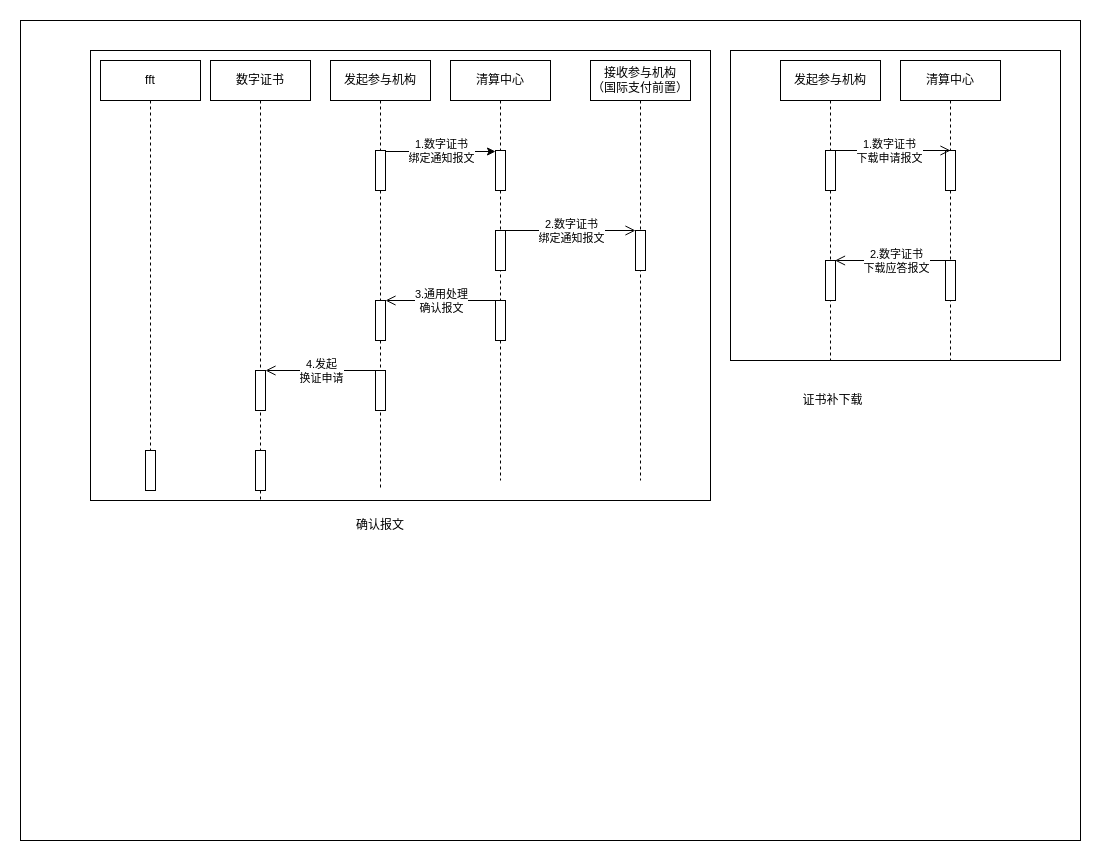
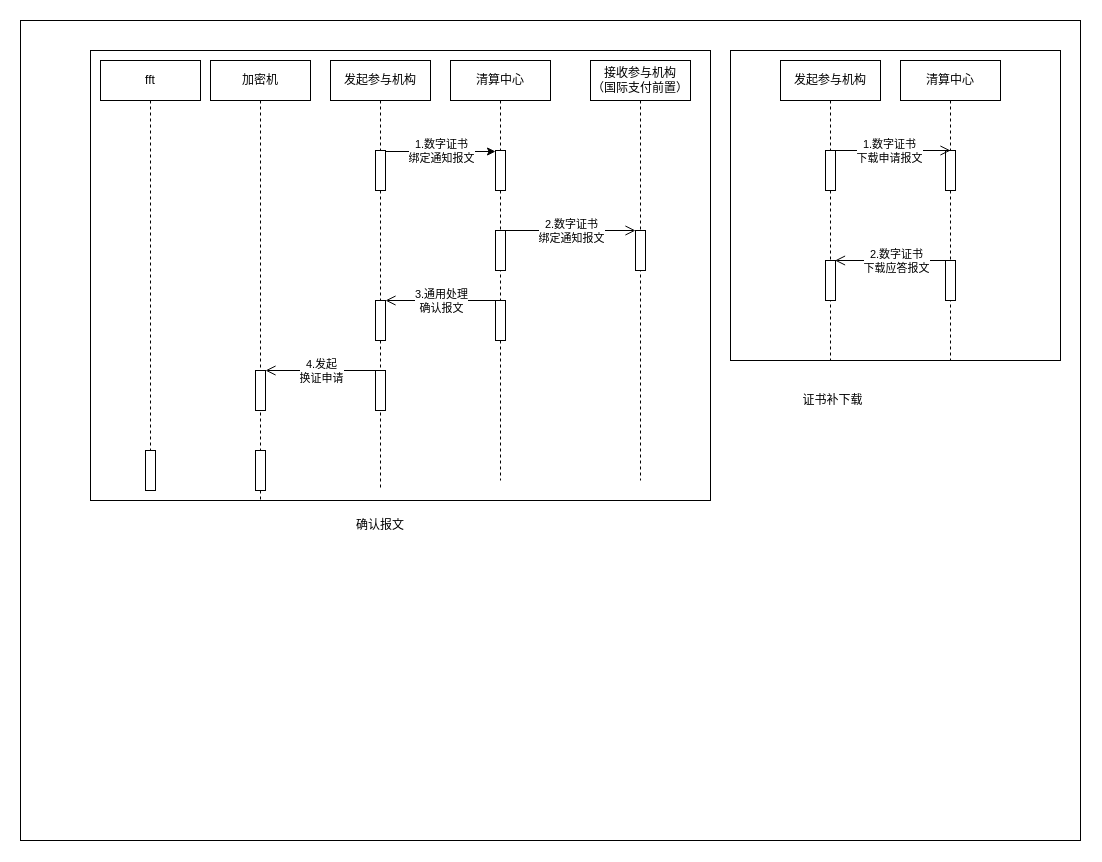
  <mxCell id="0" />
  <mxCell id="1" parent="0" />
  <mxCell id="2" value="" style="rounded=0;whiteSpace=wrap;html=1;" vertex="1" parent="1"><mxGeometry x="20" y="20" width="1060" height="820" as="geometry" /></mxCell>
  <mxCell id="3" value="" style="rounded=0;whiteSpace=wrap;html=1;" vertex="1" parent="1"><mxGeometry x="90" y="50" width="620" height="450" as="geometry" /></mxCell>
  <mxCell id="4" value="清算中心" style="shape=umlLifeline;perimeter=lifelinePerimeter;whiteSpace=wrap;html=1;container=1;dropTarget=0;collapsible=0;recursiveResize=0;outlineConnect=0;portConstraint=eastwest;newEdgeStyle={&quot;edgeStyle&quot;:&quot;elbowEdgeStyle&quot;,&quot;elbow&quot;:&quot;vertical&quot;,&quot;curved&quot;:0,&quot;rounded&quot;:0};" vertex="1" parent="1"><mxGeometry x="450" y="60" width="100" height="420" as="geometry" /></mxCell>
  <mxCell id="5" value="" style="html=1;points=[[0,0,0,0,5],[0,1,0,0,-5],[1,0,0,0,5],[1,1,0,0,-5]];perimeter=orthogonalPerimeter;outlineConnect=0;targetShapes=umlLifeline;portConstraint=eastwest;newEdgeStyle={&quot;curved&quot;:0,&quot;rounded&quot;:0};" vertex="1" parent="4"><mxGeometry x="45" y="90" width="10" height="40" as="geometry" /></mxCell>
  <mxCell id="6" value="" style="html=1;points=[[0,0,0,0,5],[0,1,0,0,-5],[1,0,0,0,5],[1,1,0,0,-5]];perimeter=orthogonalPerimeter;outlineConnect=0;targetShapes=umlLifeline;portConstraint=eastwest;newEdgeStyle={&quot;curved&quot;:0,&quot;rounded&quot;:0};" vertex="1" parent="4"><mxGeometry x="45" y="170" width="10" height="40" as="geometry" /></mxCell>
  <mxCell id="7" value="" style="html=1;points=[[0,0,0,0,5],[0,1,0,0,-5],[1,0,0,0,5],[1,1,0,0,-5]];perimeter=orthogonalPerimeter;outlineConnect=0;targetShapes=umlLifeline;portConstraint=eastwest;newEdgeStyle={&quot;curved&quot;:0,&quot;rounded&quot;:0};" vertex="1" parent="4"><mxGeometry x="45" y="240" width="10" height="40" as="geometry" /></mxCell>
  <mxCell id="8" value="发起参与机构&lt;br&gt;" style="shape=umlLifeline;perimeter=lifelinePerimeter;whiteSpace=wrap;html=1;container=1;dropTarget=0;collapsible=0;recursiveResize=0;outlineConnect=0;portConstraint=eastwest;newEdgeStyle={&quot;edgeStyle&quot;:&quot;elbowEdgeStyle&quot;,&quot;elbow&quot;:&quot;vertical&quot;,&quot;curved&quot;:0,&quot;rounded&quot;:0};" vertex="1" parent="1"><mxGeometry x="330" y="60" width="100" height="430" as="geometry" /></mxCell>
  <mxCell id="9" value="" style="html=1;points=[[0,0,0,0,5],[0,1,0,0,-5],[1,0,0,0,5],[1,1,0,0,-5]];perimeter=orthogonalPerimeter;outlineConnect=0;targetShapes=umlLifeline;portConstraint=eastwest;newEdgeStyle={&quot;curved&quot;:0,&quot;rounded&quot;:0};" vertex="1" parent="8"><mxGeometry x="45" y="90" width="10" height="40" as="geometry" /></mxCell>
  <mxCell id="10" value="" style="html=1;points=[[0,0,0,0,5],[0,1,0,0,-5],[1,0,0,0,5],[1,1,0,0,-5]];perimeter=orthogonalPerimeter;outlineConnect=0;targetShapes=umlLifeline;portConstraint=eastwest;newEdgeStyle={&quot;curved&quot;:0,&quot;rounded&quot;:0};" vertex="1" parent="8"><mxGeometry x="45" y="240" width="10" height="40" as="geometry" /></mxCell>
  <mxCell id="11" value="" style="endArrow=classic;html=1;rounded=0;" edge="1" parent="1"><mxGeometry width="50" height="50" relative="1" as="geometry"><mxPoint x="385" y="151" as="sourcePoint" /><mxPoint x="495" y="151" as="targetPoint" /></mxGeometry></mxCell>
  <mxCell id="12" value="1.数字证书&lt;br&gt;绑定通知报文" style="edgeLabel;html=1;align=center;verticalAlign=middle;resizable=0;points=[];" vertex="1" connectable="0" parent="11"><mxGeometry x="-0.2" y="1" relative="1" as="geometry"><mxPoint x="11" as="offset" /></mxGeometry></mxCell>
  <mxCell id="13" value="接收参与机构&lt;br&gt;（国际支付前置）" style="shape=umlLifeline;perimeter=lifelinePerimeter;whiteSpace=wrap;html=1;container=1;dropTarget=0;collapsible=0;recursiveResize=0;outlineConnect=0;portConstraint=eastwest;newEdgeStyle={&quot;edgeStyle&quot;:&quot;elbowEdgeStyle&quot;,&quot;elbow&quot;:&quot;vertical&quot;,&quot;curved&quot;:0,&quot;rounded&quot;:0};" vertex="1" parent="1"><mxGeometry x="590" y="60" width="100" height="420" as="geometry" /></mxCell>
  <mxCell id="14" value="" style="html=1;points=[[0,0,0,0,5],[0,1,0,0,-5],[1,0,0,0,5],[1,1,0,0,-5]];perimeter=orthogonalPerimeter;outlineConnect=0;targetShapes=umlLifeline;portConstraint=eastwest;newEdgeStyle={&quot;curved&quot;:0,&quot;rounded&quot;:0};" vertex="1" parent="13"><mxGeometry x="45" y="170" width="10" height="40" as="geometry" /></mxCell>
  <mxCell id="15" value="" style="endArrow=open;startArrow=none;endFill=0;startFill=0;endSize=8;html=1;verticalAlign=bottom;labelBackgroundColor=none;strokeWidth=1;rounded=0;" edge="1" parent="1"><mxGeometry width="160" relative="1" as="geometry"><mxPoint x="505" y="230" as="sourcePoint" /><mxPoint x="635" y="230" as="targetPoint" /></mxGeometry></mxCell>
  <mxCell id="16" value="2.数字证书&lt;br&gt;绑定通知报文" style="edgeLabel;html=1;align=center;verticalAlign=middle;resizable=0;points=[];" vertex="1" connectable="0" parent="15"><mxGeometry x="0.169" y="1" relative="1" as="geometry"><mxPoint x="-11" y="1" as="offset" /></mxGeometry></mxCell>
  <mxCell id="17" value="" style="endArrow=open;startArrow=none;endFill=0;startFill=0;endSize=8;html=1;verticalAlign=bottom;labelBackgroundColor=none;strokeWidth=1;rounded=0;" edge="1" parent="1"><mxGeometry width="160" relative="1" as="geometry"><mxPoint x="495" y="300" as="sourcePoint" /><mxPoint x="385" y="300" as="targetPoint" /></mxGeometry></mxCell>
  <mxCell id="18" value="3.通用处理&lt;br&gt;确认报文" style="edgeLabel;html=1;align=center;verticalAlign=middle;resizable=0;points=[];" vertex="1" connectable="0" parent="17"><mxGeometry x="0.169" y="1" relative="1" as="geometry"><mxPoint x="9" y="-1" as="offset" /></mxGeometry></mxCell>
  <mxCell id="19" value="" style="rounded=0;whiteSpace=wrap;html=1;" vertex="1" parent="1"><mxGeometry x="730" y="50" width="330" height="310" as="geometry" /></mxCell>
  <mxCell id="20" value="清算中心" style="shape=umlLifeline;perimeter=lifelinePerimeter;whiteSpace=wrap;html=1;container=1;dropTarget=0;collapsible=0;recursiveResize=0;outlineConnect=0;portConstraint=eastwest;newEdgeStyle={&quot;edgeStyle&quot;:&quot;elbowEdgeStyle&quot;,&quot;elbow&quot;:&quot;vertical&quot;,&quot;curved&quot;:0,&quot;rounded&quot;:0};" vertex="1" parent="1"><mxGeometry x="900" y="60" width="100" height="300" as="geometry" /></mxCell>
  <mxCell id="21" value="" style="html=1;points=[[0,0,0,0,5],[0,1,0,0,-5],[1,0,0,0,5],[1,1,0,0,-5]];perimeter=orthogonalPerimeter;outlineConnect=0;targetShapes=umlLifeline;portConstraint=eastwest;newEdgeStyle={&quot;curved&quot;:0,&quot;rounded&quot;:0};" vertex="1" parent="20"><mxGeometry x="45" y="90" width="10" height="40" as="geometry" /></mxCell>
  <mxCell id="22" value="" style="html=1;points=[[0,0,0,0,5],[0,1,0,0,-5],[1,0,0,0,5],[1,1,0,0,-5]];perimeter=orthogonalPerimeter;outlineConnect=0;targetShapes=umlLifeline;portConstraint=eastwest;newEdgeStyle={&quot;curved&quot;:0,&quot;rounded&quot;:0};" vertex="1" parent="20"><mxGeometry x="45" y="200" width="10" height="40" as="geometry" /></mxCell>
  <mxCell id="23" value="发起参与机构" style="shape=umlLifeline;perimeter=lifelinePerimeter;whiteSpace=wrap;html=1;container=1;dropTarget=0;collapsible=0;recursiveResize=0;outlineConnect=0;portConstraint=eastwest;newEdgeStyle={&quot;edgeStyle&quot;:&quot;elbowEdgeStyle&quot;,&quot;elbow&quot;:&quot;vertical&quot;,&quot;curved&quot;:0,&quot;rounded&quot;:0};" vertex="1" parent="1"><mxGeometry x="780" y="60" width="100" height="300" as="geometry" /></mxCell>
  <mxCell id="24" value="" style="html=1;points=[[0,0,0,0,5],[0,1,0,0,-5],[1,0,0,0,5],[1,1,0,0,-5]];perimeter=orthogonalPerimeter;outlineConnect=0;targetShapes=umlLifeline;portConstraint=eastwest;newEdgeStyle={&quot;curved&quot;:0,&quot;rounded&quot;:0};" vertex="1" parent="23"><mxGeometry x="45" y="90" width="10" height="40" as="geometry" /></mxCell>
  <mxCell id="25" value="" style="endArrow=open;startArrow=none;endFill=0;startFill=0;endSize=8;html=1;verticalAlign=bottom;labelBackgroundColor=none;strokeWidth=1;rounded=0;" edge="1" parent="1"><mxGeometry width="160" relative="1" as="geometry"><mxPoint x="830" y="150" as="sourcePoint" /><mxPoint x="950" y="150" as="targetPoint" /></mxGeometry></mxCell>
  <mxCell id="26" value="1.数字证书&lt;br&gt;下载申请报文" style="edgeLabel;html=1;align=center;verticalAlign=middle;resizable=0;points=[];" vertex="1" connectable="0" parent="25"><mxGeometry x="-0.35" y="-1" relative="1" as="geometry"><mxPoint x="19" y="-1" as="offset" /></mxGeometry></mxCell>
  <mxCell id="27" value="" style="html=1;points=[[0,0,0,0,5],[0,1,0,0,-5],[1,0,0,0,5],[1,1,0,0,-5]];perimeter=orthogonalPerimeter;outlineConnect=0;targetShapes=umlLifeline;portConstraint=eastwest;newEdgeStyle={&quot;curved&quot;:0,&quot;rounded&quot;:0};" vertex="1" parent="1"><mxGeometry x="825" y="260" width="10" height="40" as="geometry" /></mxCell>
  <mxCell id="28" value="" style="endArrow=open;startArrow=none;endFill=0;startFill=0;endSize=8;html=1;verticalAlign=bottom;labelBackgroundColor=none;strokeWidth=1;rounded=0;" edge="1" parent="1"><mxGeometry width="160" relative="1" as="geometry"><mxPoint x="945" y="260" as="sourcePoint" /><mxPoint x="834.5" y="260" as="targetPoint" /></mxGeometry></mxCell>
  <mxCell id="29" value="2.数字证书&lt;br&gt;下载应答报文" style="edgeLabel;html=1;align=center;verticalAlign=middle;resizable=0;points=[];" vertex="1" connectable="0" parent="28"><mxGeometry x="-0.35" y="-1" relative="1" as="geometry"><mxPoint x="-14" y="1" as="offset" /></mxGeometry></mxCell>
  <mxCell id="30" value="确认报文" style="text;html=1;strokeColor=none;fillColor=none;align=center;verticalAlign=middle;whiteSpace=wrap;rounded=0;" vertex="1" parent="1"><mxGeometry x="350" y="510" width="60" height="30" as="geometry" /></mxCell>
  <mxCell id="31" value="证书补下载" style="text;html=1;strokeColor=none;fillColor=none;align=center;verticalAlign=middle;whiteSpace=wrap;rounded=0;" vertex="1" parent="1"><mxGeometry x="795" y="385" width="75" height="30" as="geometry" /></mxCell>
- <mxCell id="32" value="数字证书" style="shape=umlLifeline;perimeter=lifelinePerimeter;whiteSpace=wrap;html=1;container=1;dropTarget=0;collapsible=0;recursiveResize=0;outlineConnect=0;portConstraint=eastwest;newEdgeStyle={&quot;edgeStyle&quot;:&quot;elbowEdgeStyle&quot;,&quot;elbow&quot;:&quot;vertical&quot;,&quot;curved&quot;:0,&quot;rounded&quot;:0};" vertex="1" parent="1"><mxGeometry x="210" y="60" width="100" height="440" as="geometry" /></mxCell>
+ <mxCell id="32" value="加密机" style="shape=umlLifeline;perimeter=lifelinePerimeter;whiteSpace=wrap;html=1;container=1;dropTarget=0;collapsible=0;recursiveResize=0;outlineConnect=0;portConstraint=eastwest;newEdgeStyle={&quot;edgeStyle&quot;:&quot;elbowEdgeStyle&quot;,&quot;elbow&quot;:&quot;vertical&quot;,&quot;curved&quot;:0,&quot;rounded&quot;:0};" vertex="1" parent="1"><mxGeometry x="210" y="60" width="100" height="440" as="geometry" /></mxCell>
  <mxCell id="33" value="" style="html=1;points=[[0,0,0,0,5],[0,1,0,0,-5],[1,0,0,0,5],[1,1,0,0,-5]];perimeter=orthogonalPerimeter;outlineConnect=0;targetShapes=umlLifeline;portConstraint=eastwest;newEdgeStyle={&quot;curved&quot;:0,&quot;rounded&quot;:0};" vertex="1" parent="1"><mxGeometry x="255" y="370" width="10" height="40" as="geometry" /></mxCell>
  <mxCell id="34" value="" style="html=1;points=[[0,0,0,0,5],[0,1,0,0,-5],[1,0,0,0,5],[1,1,0,0,-5]];perimeter=orthogonalPerimeter;outlineConnect=0;targetShapes=umlLifeline;portConstraint=eastwest;newEdgeStyle={&quot;curved&quot;:0,&quot;rounded&quot;:0};" vertex="1" parent="1"><mxGeometry x="375" y="370" width="10" height="40" as="geometry" /></mxCell>
  <mxCell id="35" value="" style="endArrow=open;startArrow=none;endFill=0;startFill=0;endSize=8;html=1;verticalAlign=bottom;labelBackgroundColor=none;strokeWidth=1;rounded=0;" edge="1" parent="1"><mxGeometry width="160" relative="1" as="geometry"><mxPoint x="375" y="370" as="sourcePoint" /><mxPoint x="265" y="370" as="targetPoint" /></mxGeometry></mxCell>
  <mxCell id="36" value="4.发起&lt;br&gt;换证申请" style="edgeLabel;html=1;align=center;verticalAlign=middle;resizable=0;points=[];" vertex="1" connectable="0" parent="35"><mxGeometry x="0.169" y="1" relative="1" as="geometry"><mxPoint x="9" y="-1" as="offset" /></mxGeometry></mxCell>
  <mxCell id="37" value="fft" style="shape=umlLifeline;perimeter=lifelinePerimeter;whiteSpace=wrap;html=1;container=1;dropTarget=0;collapsible=0;recursiveResize=0;outlineConnect=0;portConstraint=eastwest;newEdgeStyle={&quot;edgeStyle&quot;:&quot;elbowEdgeStyle&quot;,&quot;elbow&quot;:&quot;vertical&quot;,&quot;curved&quot;:0,&quot;rounded&quot;:0};" vertex="1" parent="1"><mxGeometry x="100" y="60" width="100" height="430" as="geometry" /></mxCell>
  <mxCell id="38" value="" style="html=1;points=[[0,0,0,0,5],[0,1,0,0,-5],[1,0,0,0,5],[1,1,0,0,-5]];perimeter=orthogonalPerimeter;outlineConnect=0;targetShapes=umlLifeline;portConstraint=eastwest;newEdgeStyle={&quot;curved&quot;:0,&quot;rounded&quot;:0};" vertex="1" parent="37"><mxGeometry x="45" y="390" width="10" height="40" as="geometry" /></mxCell>
  <mxCell id="39" value="" style="html=1;points=[[0,0,0,0,5],[0,1,0,0,-5],[1,0,0,0,5],[1,1,0,0,-5]];perimeter=orthogonalPerimeter;outlineConnect=0;targetShapes=umlLifeline;portConstraint=eastwest;newEdgeStyle={&quot;curved&quot;:0,&quot;rounded&quot;:0};" vertex="1" parent="1"><mxGeometry x="255" y="450" width="10" height="40" as="geometry" /></mxCell>
